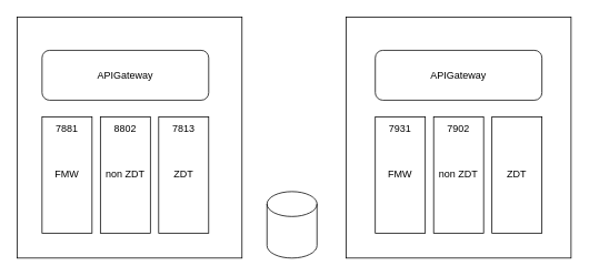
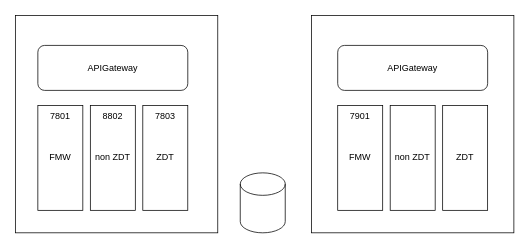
  <mxCell id="0" />
  <mxCell id="1" parent="0" />
  <mxCell id="2" value="" style="rounded=0;whiteSpace=wrap;html=1;" vertex="1" parent="1"><mxGeometry x="415" y="20" width="270" height="290" as="geometry" /></mxCell>
  <mxCell id="3" value="" style="rounded=0;whiteSpace=wrap;html=1;" vertex="1" parent="1"><mxGeometry x="20" y="20" width="270" height="290" as="geometry" /></mxCell>
  <mxCell id="4" value="FMW" style="rounded=0;whiteSpace=wrap;html=1;" vertex="1" parent="1"><mxGeometry x="50" y="140" width="60" height="140" as="geometry" /></mxCell>
  <mxCell id="5" value="non ZDT" style="rounded=0;whiteSpace=wrap;html=1;" vertex="1" parent="1"><mxGeometry x="120" y="140" width="60" height="140" as="geometry" /></mxCell>
  <mxCell id="6" value="ZDT" style="rounded=0;whiteSpace=wrap;html=1;" vertex="1" parent="1"><mxGeometry x="190" y="140" width="60" height="140" as="geometry" /></mxCell>
  <mxCell id="7" value="APIGateway" style="rounded=1;whiteSpace=wrap;html=1;" vertex="1" parent="1"><mxGeometry x="50" y="60" width="200" height="60" as="geometry" /></mxCell>
- <mxCell id="8" value="7881" style="text;html=1;strokeColor=none;fillColor=none;align=center;verticalAlign=middle;whiteSpace=wrap;rounded=0;" vertex="1" parent="1"><mxGeometry x="50" y="140" width="60" height="30" as="geometry" /></mxCell>
+ <mxCell id="8" value="7801" style="text;html=1;strokeColor=none;fillColor=none;align=center;verticalAlign=middle;whiteSpace=wrap;rounded=0;" vertex="1" parent="1"><mxGeometry x="50" y="140" width="60" height="30" as="geometry" /></mxCell>
  <mxCell id="9" value="8802" style="text;html=1;strokeColor=none;fillColor=none;align=center;verticalAlign=middle;whiteSpace=wrap;rounded=0;" vertex="1" parent="1"><mxGeometry x="120" y="140" width="60" height="30" as="geometry" /></mxCell>
- <mxCell id="10" value="7813" style="text;html=1;strokeColor=none;fillColor=none;align=center;verticalAlign=middle;whiteSpace=wrap;rounded=0;" vertex="1" parent="1"><mxGeometry x="190" y="140" width="60" height="30" as="geometry" /></mxCell>
+ <mxCell id="10" value="7803" style="text;html=1;strokeColor=none;fillColor=none;align=center;verticalAlign=middle;whiteSpace=wrap;rounded=0;" vertex="1" parent="1"><mxGeometry x="190" y="140" width="60" height="30" as="geometry" /></mxCell>
  <mxCell id="11" value="" style="shape=cylinder3;whiteSpace=wrap;html=1;boundedLbl=1;backgroundOutline=1;size=15;" vertex="1" parent="1"><mxGeometry x="320" y="230" width="60" height="80" as="geometry" /></mxCell>
  <mxCell id="12" value="FMW" style="rounded=0;whiteSpace=wrap;html=1;" vertex="1" parent="1"><mxGeometry x="450" y="140" width="60" height="140" as="geometry" /></mxCell>
  <mxCell id="13" value="non ZDT" style="rounded=0;whiteSpace=wrap;html=1;" vertex="1" parent="1"><mxGeometry x="520" y="140" width="60" height="140" as="geometry" /></mxCell>
  <mxCell id="14" value="ZDT" style="rounded=0;whiteSpace=wrap;html=1;" vertex="1" parent="1"><mxGeometry x="590" y="140" width="60" height="140" as="geometry" /></mxCell>
  <mxCell id="15" value="APIGateway" style="rounded=1;whiteSpace=wrap;html=1;" vertex="1" parent="1"><mxGeometry x="450" y="60" width="200" height="60" as="geometry" /></mxCell>
- <mxCell id="16" value="7931" style="text;html=1;strokeColor=none;fillColor=none;align=center;verticalAlign=middle;whiteSpace=wrap;rounded=0;" vertex="1" parent="1"><mxGeometry x="450" y="140" width="60" height="30" as="geometry" /></mxCell>
- <mxCell id="17" value="7902" style="text;html=1;strokeColor=none;fillColor=none;align=center;verticalAlign=middle;whiteSpace=wrap;rounded=0;" vertex="1" parent="1"><mxGeometry x="520" y="140" width="60" height="30" as="geometry" /></mxCell>
+ <mxCell id="16" value="7901" style="text;html=1;strokeColor=none;fillColor=none;align=center;verticalAlign=middle;whiteSpace=wrap;rounded=0;" vertex="1" parent="1"><mxGeometry x="450" y="140" width="60" height="30" as="geometry" /></mxCell>
